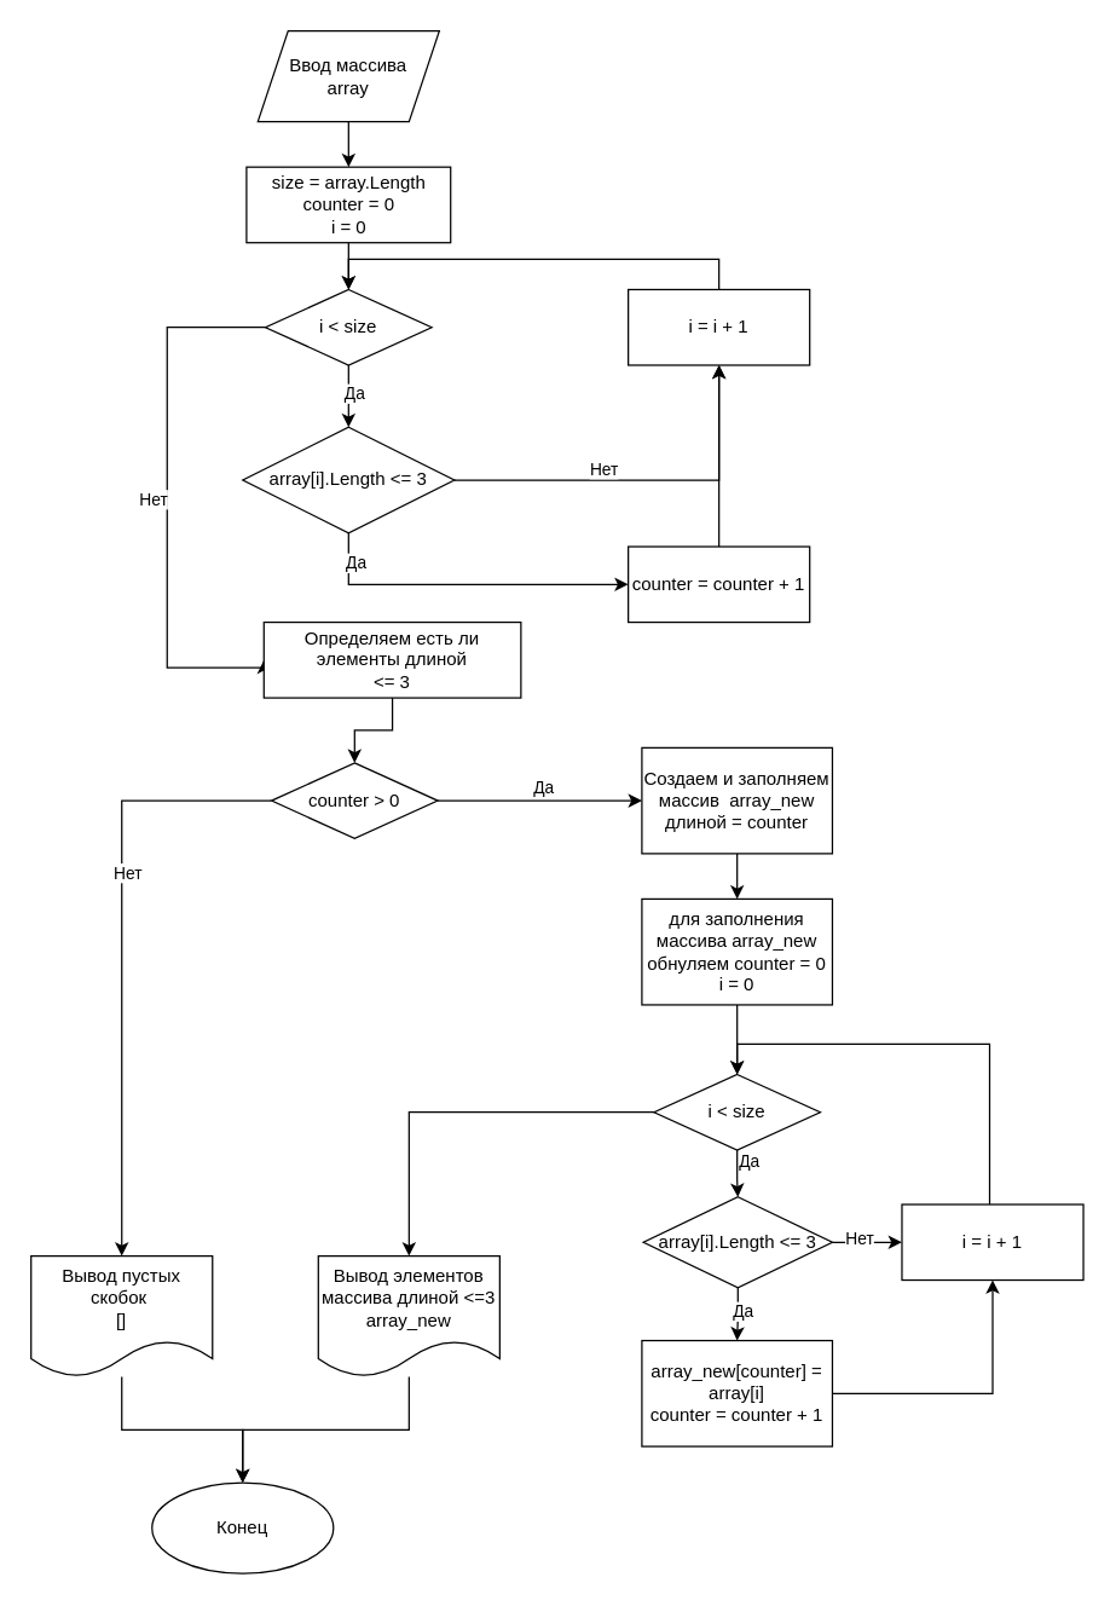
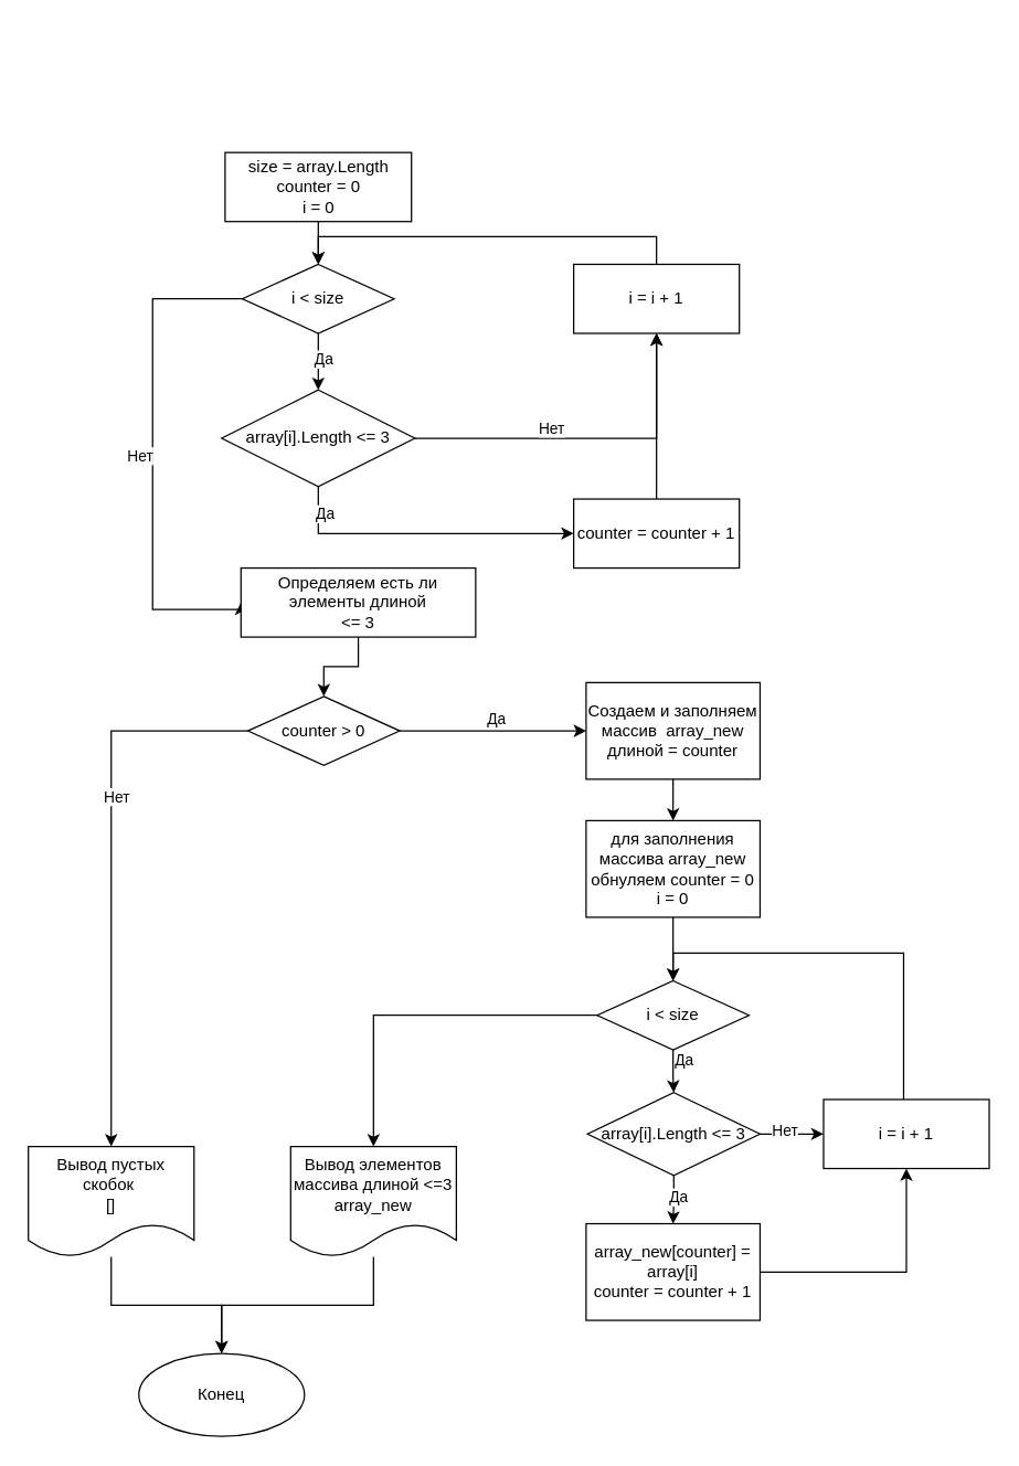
  <mxCell id="0" />
  <mxCell id="1" parent="0" />
- <mxCell id="2" style="edgeStyle=orthogonalEdgeStyle;rounded=0;orthogonalLoop=1;jettySize=auto;html=1;exitX=0.5;exitY=1;exitDx=0;exitDy=0;" parent="1" source="3" target="5" edge="1"><mxGeometry relative="1" as="geometry" /></mxCell>
- <mxCell id="3" value="Ввод массива&lt;br&gt;array" style="shape=parallelogram;perimeter=parallelogramPerimeter;whiteSpace=wrap;html=1;fixedSize=1;" parent="1" vertex="1"><mxGeometry x="170" y="20" width="120" height="60" as="geometry" /></mxCell>
  <mxCell id="4" style="edgeStyle=orthogonalEdgeStyle;rounded=0;orthogonalLoop=1;jettySize=auto;html=1;entryX=0.5;entryY=0;entryDx=0;entryDy=0;" parent="1" source="5" target="10" edge="1"><mxGeometry relative="1" as="geometry" /></mxCell>
  <mxCell id="5" value="size = array.Length&lt;br&gt;counter = 0&lt;br&gt;i = 0" style="rounded=0;whiteSpace=wrap;html=1;" parent="1" vertex="1"><mxGeometry x="162.5" y="110" width="135" height="50" as="geometry" /></mxCell>
  <mxCell id="6" style="edgeStyle=orthogonalEdgeStyle;rounded=0;orthogonalLoop=1;jettySize=auto;html=1;exitX=0.5;exitY=1;exitDx=0;exitDy=0;entryX=0.5;entryY=0;entryDx=0;entryDy=0;" parent="1" source="10" target="17" edge="1"><mxGeometry relative="1" as="geometry"><mxPoint x="230" y="291" as="targetPoint" /></mxGeometry></mxCell>
  <mxCell id="7" value="Да" style="edgeLabel;html=1;align=center;verticalAlign=middle;resizable=0;points=[];" parent="6" vertex="1" connectable="0"><mxGeometry x="-0.133" y="3" relative="1" as="geometry"><mxPoint as="offset" /></mxGeometry></mxCell>
  <mxCell id="8" style="edgeStyle=orthogonalEdgeStyle;rounded=0;orthogonalLoop=1;jettySize=auto;html=1;exitX=0;exitY=0.5;exitDx=0;exitDy=0;entryX=0;entryY=0.5;entryDx=0;entryDy=0;" parent="1" source="10" target="23" edge="1"><mxGeometry relative="1" as="geometry"><mxPoint x="100" y="491" as="targetPoint" /><Array as="points"><mxPoint x="110" y="216" /><mxPoint x="110" y="441" /></Array></mxGeometry></mxCell>
  <mxCell id="9" value="Нет" style="edgeLabel;html=1;align=center;verticalAlign=middle;resizable=0;points=[];" parent="8" vertex="1" connectable="0"><mxGeometry x="0.259" y="2" relative="1" as="geometry"><mxPoint x="-12" y="-48" as="offset" /></mxGeometry></mxCell>
  <mxCell id="10" value="i &amp;lt; size" style="rhombus;whiteSpace=wrap;html=1;" parent="1" vertex="1"><mxGeometry x="175" y="191" width="110" height="50" as="geometry" /></mxCell>
  <mxCell id="11" style="edgeStyle=orthogonalEdgeStyle;rounded=0;orthogonalLoop=1;jettySize=auto;html=1;entryX=0.5;entryY=0;entryDx=0;entryDy=0;exitX=0.5;exitY=0;exitDx=0;exitDy=0;" parent="1" source="12" target="10" edge="1"><mxGeometry relative="1" as="geometry" /></mxCell>
  <mxCell id="12" value="i = i + 1" style="rounded=0;whiteSpace=wrap;html=1;" parent="1" vertex="1"><mxGeometry x="415" y="191" width="120" height="50" as="geometry" /></mxCell>
  <mxCell id="13" style="edgeStyle=orthogonalEdgeStyle;rounded=0;orthogonalLoop=1;jettySize=auto;html=1;exitX=0.5;exitY=1;exitDx=0;exitDy=0;entryX=0;entryY=0.5;entryDx=0;entryDy=0;" edge="1" parent="1" source="17" target="25"><mxGeometry relative="1" as="geometry" /></mxCell>
  <mxCell id="14" value="Да" style="edgeLabel;html=1;align=center;verticalAlign=middle;resizable=0;points=[];" vertex="1" connectable="0" parent="13"><mxGeometry x="-0.203" y="4" relative="1" as="geometry"><mxPoint x="-49" y="-11" as="offset" /></mxGeometry></mxCell>
  <mxCell id="15" style="edgeStyle=orthogonalEdgeStyle;rounded=0;orthogonalLoop=1;jettySize=auto;html=1;entryX=0.5;entryY=1;entryDx=0;entryDy=0;" edge="1" parent="1" source="17" target="12"><mxGeometry relative="1" as="geometry" /></mxCell>
  <mxCell id="16" value="Нет" style="edgeLabel;html=1;align=center;verticalAlign=middle;resizable=0;points=[];" vertex="1" connectable="0" parent="15"><mxGeometry x="-0.132" y="4" relative="1" as="geometry"><mxPoint x="-11" y="-4" as="offset" /></mxGeometry></mxCell>
  <mxCell id="17" value="array[i].Length &amp;lt;= 3" style="rhombus;whiteSpace=wrap;html=1;" vertex="1" parent="1"><mxGeometry x="160" y="282" width="140" height="70" as="geometry" /></mxCell>
  <mxCell id="18" value="Конец" style="ellipse;whiteSpace=wrap;html=1;" vertex="1" parent="1"><mxGeometry x="100" y="980" width="120" height="60" as="geometry" /></mxCell>
  <mxCell id="19" value="array[i].Length &amp;lt;= 3" style="rhombus;whiteSpace=wrap;html=1;" vertex="1" parent="1"><mxGeometry x="425" y="791" width="125" height="60" as="geometry" /></mxCell>
  <mxCell id="20" style="edgeStyle=orthogonalEdgeStyle;rounded=0;orthogonalLoop=1;jettySize=auto;html=1;exitX=0.5;exitY=1;exitDx=0;exitDy=0;" edge="1" parent="1" source="19" target="42"><mxGeometry relative="1" as="geometry"><mxPoint x="508" y="875" as="sourcePoint" /><mxPoint x="500" y="916" as="targetPoint" /></mxGeometry></mxCell>
  <mxCell id="21" value="Да" style="edgeLabel;html=1;align=center;verticalAlign=middle;resizable=0;points=[];" vertex="1" connectable="0" parent="20"><mxGeometry x="-0.133" y="3" relative="1" as="geometry"><mxPoint as="offset" /></mxGeometry></mxCell>
  <mxCell id="22" style="edgeStyle=orthogonalEdgeStyle;rounded=0;orthogonalLoop=1;jettySize=auto;html=1;exitX=0.5;exitY=1;exitDx=0;exitDy=0;" edge="1" parent="1" source="23" target="32"><mxGeometry relative="1" as="geometry" /></mxCell>
  <mxCell id="23" value="Определяем есть ли элементы длиной &lt;br&gt;&amp;lt;= 3" style="rounded=0;whiteSpace=wrap;html=1;" vertex="1" parent="1"><mxGeometry x="174" y="411" width="170" height="50" as="geometry" /></mxCell>
  <mxCell id="24" style="edgeStyle=orthogonalEdgeStyle;rounded=0;orthogonalLoop=1;jettySize=auto;html=1;" edge="1" parent="1" source="25" target="12"><mxGeometry relative="1" as="geometry" /></mxCell>
  <mxCell id="25" value="counter = counter + 1" style="rounded=0;whiteSpace=wrap;html=1;" vertex="1" parent="1"><mxGeometry x="415" y="361" width="120" height="50" as="geometry" /></mxCell>
  <mxCell id="26" style="edgeStyle=orthogonalEdgeStyle;rounded=0;orthogonalLoop=1;jettySize=auto;html=1;entryX=0.5;entryY=0;entryDx=0;entryDy=0;" edge="1" parent="1" source="27" target="34"><mxGeometry relative="1" as="geometry" /></mxCell>
  <mxCell id="27" value="Создаем и заполняем массив&amp;nbsp; array_new длиной = counter" style="rounded=0;whiteSpace=wrap;html=1;" vertex="1" parent="1"><mxGeometry x="424" y="494" width="126" height="70" as="geometry" /></mxCell>
  <mxCell id="28" style="edgeStyle=orthogonalEdgeStyle;rounded=0;orthogonalLoop=1;jettySize=auto;html=1;" edge="1" parent="1" source="32" target="27"><mxGeometry relative="1" as="geometry" /></mxCell>
  <mxCell id="29" value="Да" style="edgeLabel;html=1;align=center;verticalAlign=middle;resizable=0;points=[];" vertex="1" connectable="0" parent="28"><mxGeometry x="-0.331" y="-2" relative="1" as="geometry"><mxPoint x="24" y="-11" as="offset" /></mxGeometry></mxCell>
  <mxCell id="30" style="edgeStyle=orthogonalEdgeStyle;rounded=0;orthogonalLoop=1;jettySize=auto;html=1;exitX=0;exitY=0.5;exitDx=0;exitDy=0;entryX=0.5;entryY=0;entryDx=0;entryDy=0;" edge="1" parent="1" source="32" target="36"><mxGeometry relative="1" as="geometry" /></mxCell>
  <mxCell id="31" value="Нет" style="edgeLabel;html=1;align=center;verticalAlign=middle;resizable=0;points=[];" vertex="1" connectable="0" parent="30"><mxGeometry x="-0.27" y="3" relative="1" as="geometry"><mxPoint as="offset" /></mxGeometry></mxCell>
  <mxCell id="32" value="counter &amp;gt; 0" style="rhombus;whiteSpace=wrap;html=1;" vertex="1" parent="1"><mxGeometry x="179" y="504" width="110" height="50" as="geometry" /></mxCell>
  <mxCell id="33" style="edgeStyle=orthogonalEdgeStyle;rounded=0;orthogonalLoop=1;jettySize=auto;html=1;entryX=0.5;entryY=0;entryDx=0;entryDy=0;" edge="1" parent="1" source="34" target="40"><mxGeometry relative="1" as="geometry" /></mxCell>
  <mxCell id="34" value="для заполнения массива array_new&lt;br style=&quot;border-color: var(--border-color);&quot;&gt;обнуляем counter = 0&lt;br&gt;i = 0" style="rounded=0;whiteSpace=wrap;html=1;" vertex="1" parent="1"><mxGeometry x="424" y="594" width="126" height="70" as="geometry" /></mxCell>
  <mxCell id="35" style="edgeStyle=orthogonalEdgeStyle;rounded=0;orthogonalLoop=1;jettySize=auto;html=1;" edge="1" parent="1" source="36" target="18"><mxGeometry relative="1" as="geometry" /></mxCell>
  <mxCell id="36" value="Вывод пустых скобок&amp;nbsp;&lt;br&gt;[]" style="shape=document;whiteSpace=wrap;html=1;boundedLbl=1;" vertex="1" parent="1"><mxGeometry x="20" y="830" width="120" height="80" as="geometry" /></mxCell>
  <mxCell id="37" style="edgeStyle=orthogonalEdgeStyle;rounded=0;orthogonalLoop=1;jettySize=auto;html=1;entryX=0.5;entryY=0;entryDx=0;entryDy=0;" edge="1" parent="1" source="40" target="19"><mxGeometry relative="1" as="geometry" /></mxCell>
  <mxCell id="38" value="Да" style="edgeLabel;html=1;align=center;verticalAlign=middle;resizable=0;points=[];" vertex="1" connectable="0" parent="37"><mxGeometry x="-0.264" y="4" relative="1" as="geometry"><mxPoint x="3" y="-5" as="offset" /></mxGeometry></mxCell>
  <mxCell id="39" style="edgeStyle=orthogonalEdgeStyle;rounded=0;orthogonalLoop=1;jettySize=auto;html=1;entryX=0.5;entryY=0;entryDx=0;entryDy=0;" edge="1" parent="1" source="40" target="48"><mxGeometry relative="1" as="geometry" /></mxCell>
  <mxCell id="40" value="i &amp;lt; size" style="rhombus;whiteSpace=wrap;html=1;" vertex="1" parent="1"><mxGeometry x="432" y="710" width="110" height="50" as="geometry" /></mxCell>
  <mxCell id="41" style="edgeStyle=orthogonalEdgeStyle;rounded=0;orthogonalLoop=1;jettySize=auto;html=1;" edge="1" parent="1" source="42" target="44"><mxGeometry relative="1" as="geometry" /></mxCell>
  <mxCell id="42" value="array_new[counter] = array[i]&lt;br&gt;counter = counter + 1" style="rounded=0;whiteSpace=wrap;html=1;" vertex="1" parent="1"><mxGeometry x="424" y="886" width="126" height="70" as="geometry" /></mxCell>
  <mxCell id="43" style="edgeStyle=orthogonalEdgeStyle;rounded=0;orthogonalLoop=1;jettySize=auto;html=1;entryX=0.5;entryY=0;entryDx=0;entryDy=0;" edge="1" parent="1" source="44" target="40"><mxGeometry relative="1" as="geometry"><Array as="points"><mxPoint x="654" y="690" /><mxPoint x="487" y="690" /></Array></mxGeometry></mxCell>
  <mxCell id="44" value="i = i + 1" style="rounded=0;whiteSpace=wrap;html=1;" vertex="1" parent="1"><mxGeometry x="596" y="796" width="120" height="50" as="geometry" /></mxCell>
  <mxCell id="45" style="edgeStyle=orthogonalEdgeStyle;rounded=0;orthogonalLoop=1;jettySize=auto;html=1;exitX=1;exitY=0.5;exitDx=0;exitDy=0;entryX=0;entryY=0.5;entryDx=0;entryDy=0;" edge="1" parent="1" source="19" target="44"><mxGeometry relative="1" as="geometry"><mxPoint x="626" y="826" as="sourcePoint" /><mxPoint x="626" y="1072" as="targetPoint" /></mxGeometry></mxCell>
  <mxCell id="46" value="Нет" style="edgeLabel;html=1;align=center;verticalAlign=middle;resizable=0;points=[];" vertex="1" connectable="0" parent="45"><mxGeometry x="-0.27" y="3" relative="1" as="geometry"><mxPoint as="offset" /></mxGeometry></mxCell>
  <mxCell id="47" style="edgeStyle=orthogonalEdgeStyle;rounded=0;orthogonalLoop=1;jettySize=auto;html=1;entryX=0.5;entryY=0;entryDx=0;entryDy=0;" edge="1" parent="1" source="48" target="18"><mxGeometry relative="1" as="geometry" /></mxCell>
  <mxCell id="48" value="Вывод элементов массива длиной &amp;lt;=3 array_new" style="shape=document;whiteSpace=wrap;html=1;boundedLbl=1;" vertex="1" parent="1"><mxGeometry x="210" y="830" width="120" height="80" as="geometry" /></mxCell>
